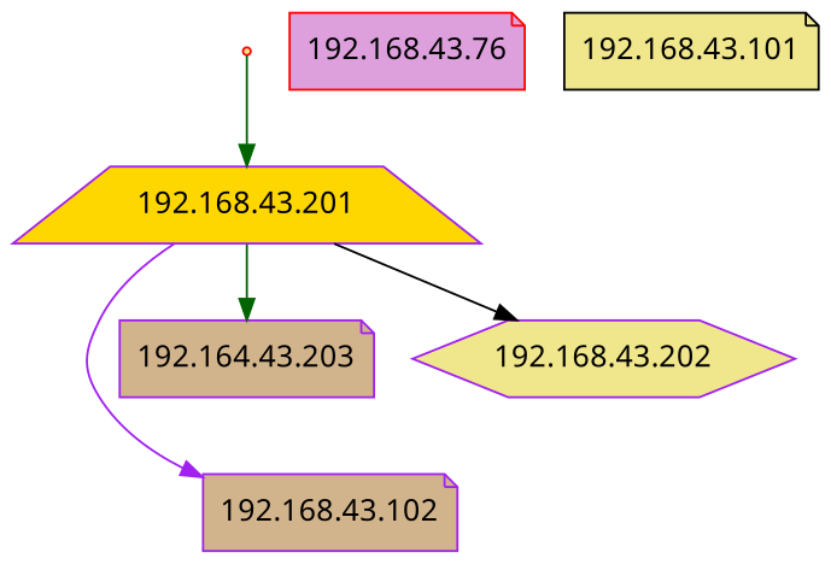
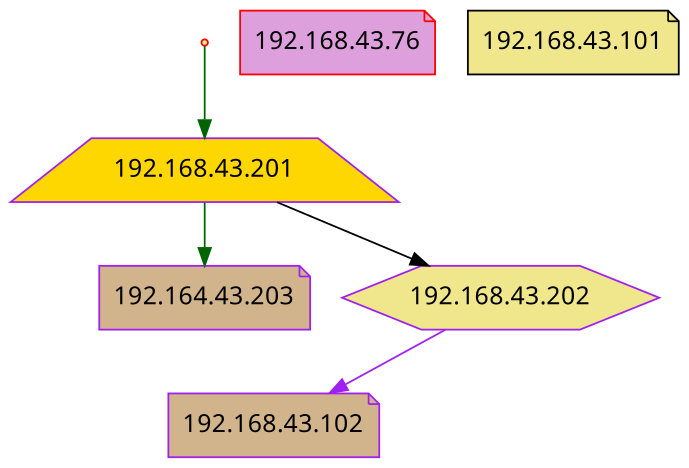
  digraph {
    fontname="Noto Sans"
    node [color=purple fillcolor=khaki fontname="Noto Sans" shape=note style=filled]
    edge [color=darkgreen fontname="Noto Sans"]
    S00 [color=red shape=point]
    n2 [fillcolor=gold label="192.168.43.201" shape=trapezium]
    n3 [fillcolor=tan label="192.168.43.102"]
    n4 [fillcolor=tan label="192.164.43.203"]
    n5 [label="192.168.43.202" shape=hexagon]
    n6 [color=red fillcolor=plum label="192.168.43.76"]
    n7 [color=black label="192.168.43.101"]
    S00 -> n2
-   n2 -> n3 [color=purple]
+   n5 -> n3 [color=purple]
    n2 -> n4
    n2 -> n5 [color=black]
  }
